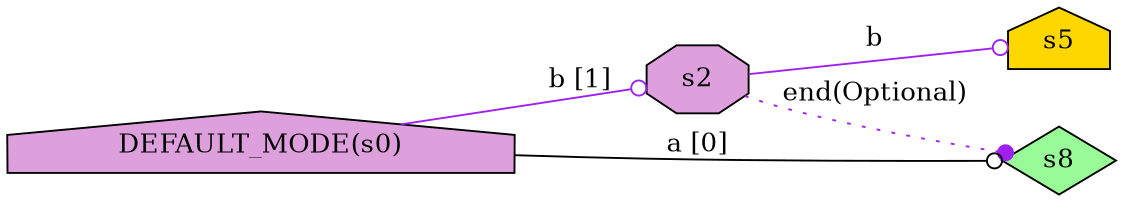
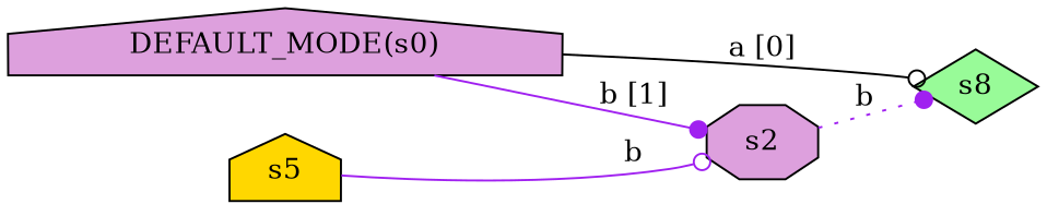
  digraph {
    rankdir=LR
    node [fillcolor=plum shape=house style=filled]
    edge [arrowhead=dot color=purple]
    n1 [label=s2 shape=octagon]
    "DEFAULT_MODE(s0)"
    s8 [fillcolor=palegreen shape=diamond]
    s5 [fillcolor=gold]
-   n1 -> s8 [label="end(Optional)" style=dotted]
-   "DEFAULT_MODE(s0)" -> n1 [arrowhead=odot label="b [1]"]
+   n1 -> s8 [label=b style=dotted]
+   "DEFAULT_MODE(s0)" -> n1 [label="b [1]"]
    "DEFAULT_MODE(s0)" -> s8 [arrowhead=odot color=black label="a [0]"]
-   n1 -> s5 [arrowhead=odot label=b]
+   s5 -> n1 [arrowhead=odot label=b]
  }
